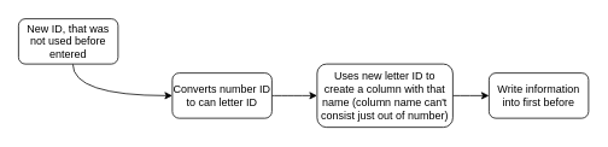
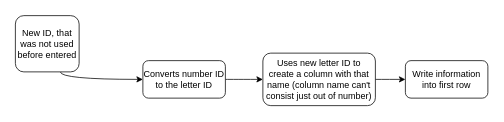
  <mxCell id="0" />
  <mxCell id="1" parent="0" />
  <mxCell id="2" style="edgeStyle=orthogonalEdgeStyle;orthogonalLoop=1;jettySize=auto;html=1;entryX=0;entryY=0.5;entryDx=0;entryDy=0;curved=1;" edge="1" parent="1" source="3" target="5"><mxGeometry relative="1" as="geometry"><Array as="points"><mxPoint x="80" y="105" /></Array></mxGeometry></mxCell>
- <mxCell id="3" value="New ID, that was not used before entered" style="rounded=1;whiteSpace=wrap;html=1;" vertex="1" parent="1"><mxGeometry x="20" y="20" width="110" height="50" as="geometry" /></mxCell>
+ <mxCell id="3" value="New ID, that was not used before entered" style="rounded=1;whiteSpace=wrap;html=1;" vertex="1" parent="1"><mxGeometry x="20" y="20" width="85" height="75" as="geometry" /></mxCell>
  <mxCell id="4" style="edgeStyle=orthogonalEdgeStyle;curved=1;orthogonalLoop=1;jettySize=auto;html=1;entryX=0;entryY=0.5;entryDx=0;entryDy=0;" edge="1" parent="1" source="5" target="7"><mxGeometry relative="1" as="geometry" /></mxCell>
- <mxCell id="5" value="Converts number ID to can letter ID" style="rounded=1;whiteSpace=wrap;html=1;" vertex="1" parent="1"><mxGeometry x="190" y="80" width="110" height="50" as="geometry" /></mxCell>
+ <mxCell id="5" value="Converts number ID to the letter ID" style="rounded=1;whiteSpace=wrap;html=1;" vertex="1" parent="1"><mxGeometry x="190" y="80" width="110" height="50" as="geometry" /></mxCell>
  <mxCell id="6" style="edgeStyle=orthogonalEdgeStyle;curved=1;orthogonalLoop=1;jettySize=auto;html=1;" edge="1" parent="1" source="7" target="8"><mxGeometry relative="1" as="geometry" /></mxCell>
  <mxCell id="7" value="Uses new letter ID to create a column with that name (column name can't consist just out of number)" style="rounded=1;whiteSpace=wrap;html=1;" vertex="1" parent="1"><mxGeometry x="350" y="70" width="150" height="70" as="geometry" /></mxCell>
- <mxCell id="8" value="Write information into first before" style="rounded=1;whiteSpace=wrap;html=1;" vertex="1" parent="1"><mxGeometry x="540" y="80" width="110" height="50" as="geometry" /></mxCell>
+ <mxCell id="8" value="Write information into first row" style="rounded=1;whiteSpace=wrap;html=1;" vertex="1" parent="1"><mxGeometry x="540" y="80" width="110" height="50" as="geometry" /></mxCell>
